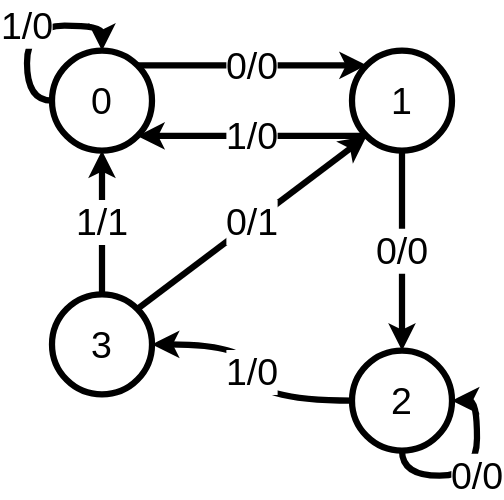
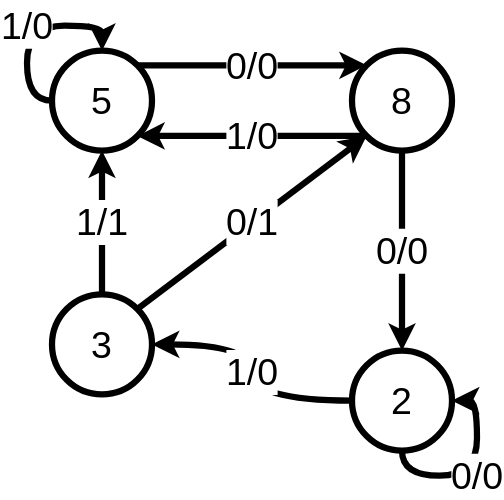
  <mxCell id="0" />
  <mxCell id="1" parent="0" />
  <mxCell id="2" value="1/0" style="edgeStyle=orthogonalEdgeStyle;orthogonalLoop=1;jettySize=auto;html=1;entryX=1;entryY=0.5;entryDx=0;entryDy=0;fontSize=30;strokeWidth=5;curved=1;fillColor=none;strokeColor=#000000;fontColor=#000000;labelBackgroundColor=#ffffff;labelBorderColor=none;" edge="1" parent="1" source="3" target="6"><mxGeometry relative="1" as="geometry" /></mxCell>
  <mxCell id="3" value="2" style="ellipse;whiteSpace=wrap;html=1;aspect=fixed;fontSize=30;strokeWidth=5;rounded=1;fillColor=none;strokeColor=#000000;fontColor=#000000;labelBackgroundColor=#ffffff;labelBorderColor=none;" vertex="1" parent="1"><mxGeometry x="280" y="280" width="80" height="80" as="geometry" /></mxCell>
  <mxCell id="4" value="0/1" style="edgeStyle=none;orthogonalLoop=1;jettySize=auto;html=1;exitX=1;exitY=0;exitDx=0;exitDy=0;entryX=0;entryY=1;entryDx=0;entryDy=0;fontSize=30;strokeWidth=5;curved=1;fillColor=none;strokeColor=#000000;fontColor=#000000;labelBackgroundColor=#ffffff;labelBorderColor=none;" edge="1" parent="1" source="6" target="9"><mxGeometry relative="1" as="geometry" /></mxCell>
  <mxCell id="5" value="1/1" style="edgeStyle=none;orthogonalLoop=1;jettySize=auto;html=1;exitX=0.5;exitY=0;exitDx=0;exitDy=0;entryX=0.5;entryY=1;entryDx=0;entryDy=0;fontSize=30;strokeWidth=5;curved=1;fillColor=none;strokeColor=#000000;fontColor=#000000;labelBackgroundColor=#ffffff;labelBorderColor=none;" edge="1" parent="1" source="6" target="12"><mxGeometry relative="1" as="geometry" /></mxCell>
  <mxCell id="6" value="3" style="ellipse;whiteSpace=wrap;html=1;aspect=fixed;fontSize=30;strokeWidth=5;rounded=1;fillColor=none;strokeColor=#000000;fontColor=#000000;labelBackgroundColor=#ffffff;labelBorderColor=none;" vertex="1" parent="1"><mxGeometry x="40" y="235" width="80" height="80" as="geometry" /></mxCell>
  <mxCell id="7" value="1/0" style="edgeStyle=orthogonalEdgeStyle;orthogonalLoop=1;jettySize=auto;html=1;exitX=0;exitY=1;exitDx=0;exitDy=0;entryX=1;entryY=1;entryDx=0;entryDy=0;fontSize=30;strokeWidth=5;curved=1;fillColor=none;strokeColor=#000000;fontColor=#000000;labelBackgroundColor=#ffffff;labelBorderColor=none;" edge="1" parent="1" source="9" target="12"><mxGeometry relative="1" as="geometry" /></mxCell>
  <mxCell id="8" value="0/0" style="edgeStyle=orthogonalEdgeStyle;orthogonalLoop=1;jettySize=auto;html=1;entryX=0.5;entryY=0;entryDx=0;entryDy=0;fontSize=30;strokeWidth=5;curved=1;fillColor=none;strokeColor=#000000;fontColor=#000000;labelBackgroundColor=#ffffff;labelBorderColor=none;" edge="1" parent="1" source="9" target="3"><mxGeometry relative="1" as="geometry" /></mxCell>
- <mxCell id="9" value="1" style="ellipse;whiteSpace=wrap;html=1;aspect=fixed;fontSize=30;strokeWidth=5;rounded=1;fillColor=none;strokeColor=#000000;fontColor=#000000;labelBackgroundColor=#ffffff;labelBorderColor=none;" vertex="1" parent="1"><mxGeometry x="280" y="40" width="80" height="80" as="geometry" /></mxCell>
+ <mxCell id="9" value="8" style="ellipse;whiteSpace=wrap;html=1;aspect=fixed;fontSize=30;strokeWidth=5;rounded=1;fillColor=none;strokeColor=#000000;fontColor=#000000;labelBackgroundColor=#ffffff;labelBorderColor=none;" vertex="1" parent="1"><mxGeometry x="280" y="40" width="80" height="80" as="geometry" /></mxCell>
  <mxCell id="10" value="0/0" style="edgeStyle=orthogonalEdgeStyle;orthogonalLoop=1;jettySize=auto;html=1;exitX=1;exitY=0;exitDx=0;exitDy=0;entryX=0;entryY=0;entryDx=0;entryDy=0;fontSize=30;strokeWidth=5;curved=1;fillColor=none;strokeColor=#000000;fontColor=#000000;labelBackgroundColor=#ffffff;labelBorderColor=none;" edge="1" parent="1" source="12" target="9"><mxGeometry relative="1" as="geometry" /></mxCell>
  <mxCell id="11" value="1/0" style="edgeStyle=orthogonalEdgeStyle;orthogonalLoop=1;jettySize=auto;html=1;exitX=0;exitY=0.5;exitDx=0;exitDy=0;entryX=0.5;entryY=0;entryDx=0;entryDy=0;fontSize=30;strokeWidth=5;curved=1;fillColor=none;strokeColor=#000000;fontColor=#000000;labelBackgroundColor=#ffffff;labelBorderColor=none;" edge="1" parent="1" source="12" target="12"><mxGeometry relative="1" as="geometry"><mxPoint x="80" y="30" as="targetPoint" /><Array as="points"><mxPoint x="20" y="80" /><mxPoint x="20" y="20" /><mxPoint x="80" y="20" /></Array></mxGeometry></mxCell>
- <mxCell id="12" value="0" style="ellipse;whiteSpace=wrap;html=1;aspect=fixed;fontSize=30;strokeWidth=5;rounded=1;fillColor=none;strokeColor=#000000;fontColor=#000000;labelBackgroundColor=#ffffff;labelBorderColor=none;" vertex="1" parent="1"><mxGeometry x="40" y="40" width="80" height="80" as="geometry" /></mxCell>
+ <mxCell id="12" value="5" style="ellipse;whiteSpace=wrap;html=1;aspect=fixed;fontSize=30;strokeWidth=5;rounded=1;fillColor=none;strokeColor=#000000;fontColor=#000000;labelBackgroundColor=#ffffff;labelBorderColor=none;" vertex="1" parent="1"><mxGeometry x="40" y="40" width="80" height="80" as="geometry" /></mxCell>
  <mxCell id="13" value="0/0" style="edgeStyle=orthogonalEdgeStyle;orthogonalLoop=1;jettySize=auto;html=1;exitX=0.5;exitY=1;exitDx=0;exitDy=0;entryX=1;entryY=0.5;entryDx=0;entryDy=0;fontSize=30;strokeWidth=5;curved=1;fillColor=none;strokeColor=#000000;fontColor=#000000;labelBackgroundColor=#ffffff;labelBorderColor=none;" edge="1" parent="1" source="3" target="3"><mxGeometry relative="1" as="geometry" /></mxCell>
